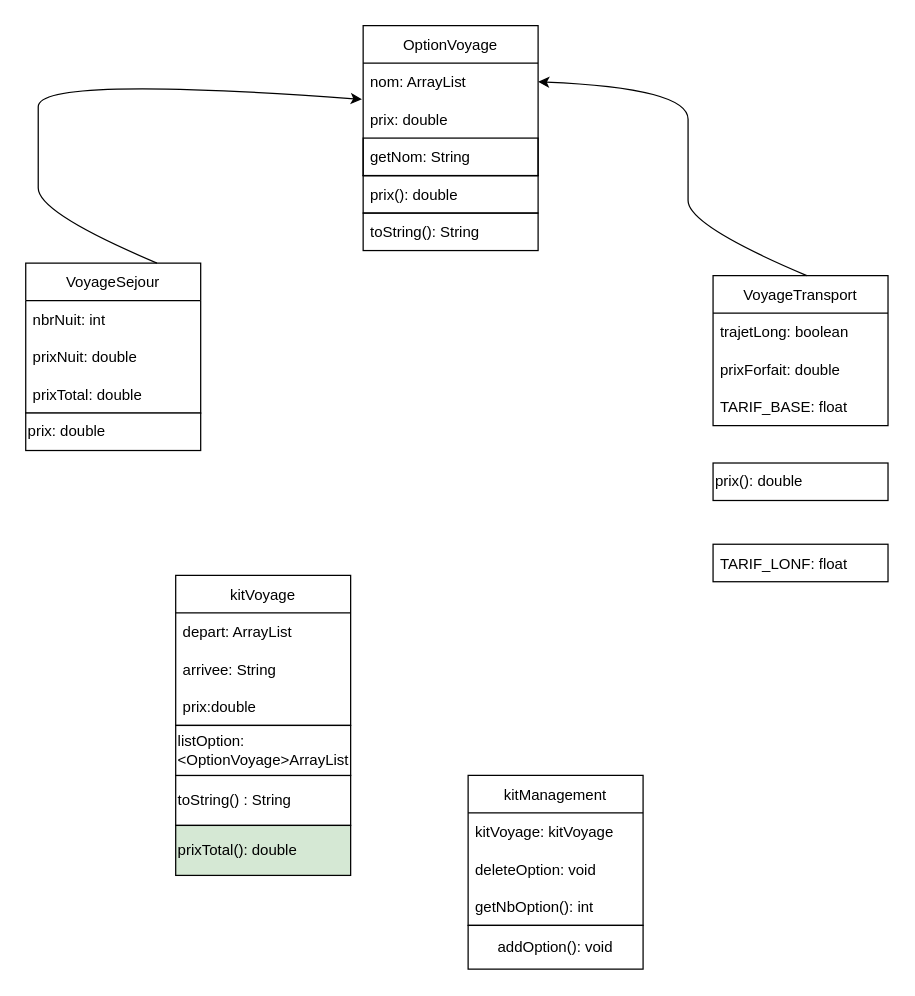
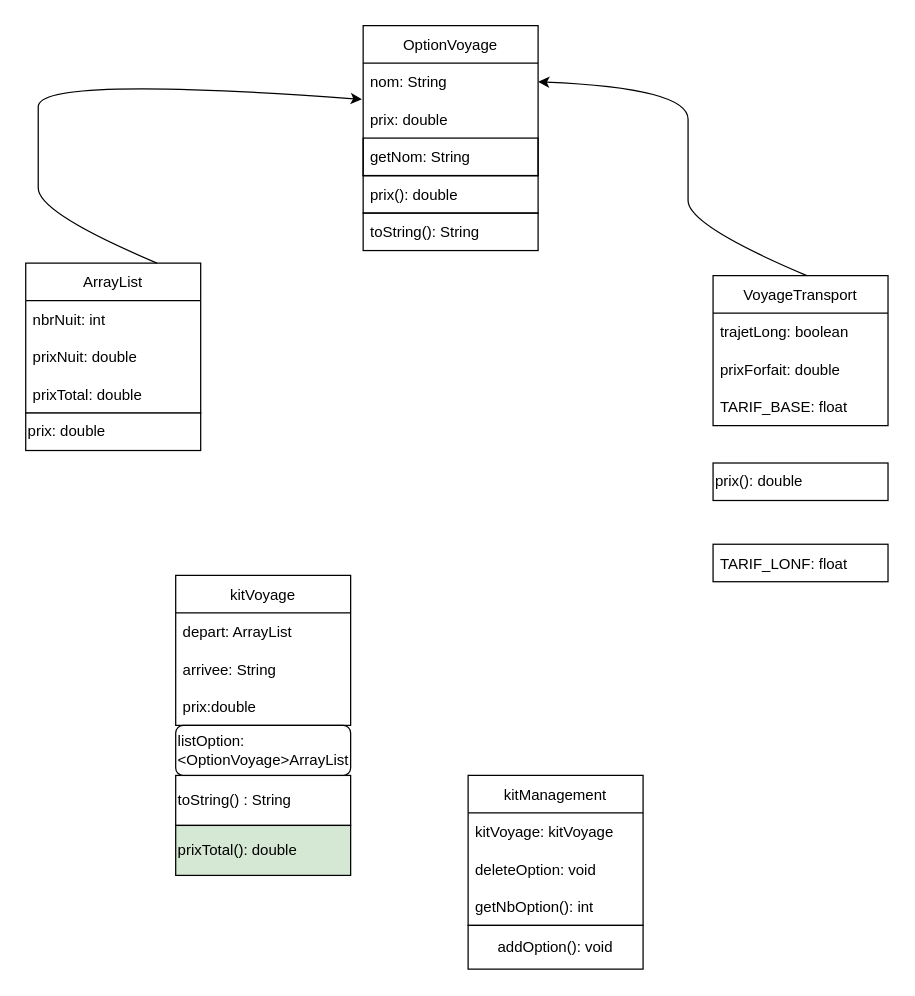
  <mxCell id="0" />
  <mxCell id="1" parent="0" />
- <mxCell id="2" value="VoyageSejour" style="swimlane;fontStyle=0;childLayout=stackLayout;horizontal=1;startSize=30;horizontalStack=0;resizeParent=1;resizeParentMax=0;resizeLast=0;collapsible=1;marginBottom=0;" vertex="1" parent="1"><mxGeometry x="20" y="210" width="140" height="120" as="geometry" /></mxCell>
+ <mxCell id="2" value="ArrayList" style="swimlane;fontStyle=0;childLayout=stackLayout;horizontal=1;startSize=30;horizontalStack=0;resizeParent=1;resizeParentMax=0;resizeLast=0;collapsible=1;marginBottom=0;" vertex="1" parent="1"><mxGeometry x="20" y="210" width="140" height="120" as="geometry" /></mxCell>
  <mxCell id="3" value="nbrNuit: int" style="text;strokeColor=none;fillColor=none;align=left;verticalAlign=middle;spacingLeft=4;spacingRight=4;overflow=hidden;points=[[0,0.5],[1,0.5]];portConstraint=eastwest;rotatable=0;" vertex="1" parent="2"><mxGeometry y="30" width="140" height="30" as="geometry" /></mxCell>
  <mxCell id="4" value="prixNuit: double" style="text;strokeColor=none;fillColor=none;align=left;verticalAlign=middle;spacingLeft=4;spacingRight=4;overflow=hidden;points=[[0,0.5],[1,0.5]];portConstraint=eastwest;rotatable=0;" vertex="1" parent="2"><mxGeometry y="60" width="140" height="30" as="geometry" /></mxCell>
  <mxCell id="5" value="prixTotal: double" style="text;strokeColor=none;fillColor=none;align=left;verticalAlign=middle;spacingLeft=4;spacingRight=4;overflow=hidden;points=[[0,0.5],[1,0.5]];portConstraint=eastwest;rotatable=0;" vertex="1" parent="2"><mxGeometry y="90" width="140" height="30" as="geometry" /></mxCell>
  <mxCell id="6" value="OptionVoyage" style="swimlane;fontStyle=0;childLayout=stackLayout;horizontal=1;startSize=30;horizontalStack=0;resizeParent=1;resizeParentMax=0;resizeLast=0;collapsible=1;marginBottom=0;" vertex="1" parent="1"><mxGeometry x="290" y="20" width="140" height="120" as="geometry" /></mxCell>
- <mxCell id="7" value="nom: ArrayList " style="text;strokeColor=none;fillColor=none;align=left;verticalAlign=middle;spacingLeft=4;spacingRight=4;overflow=hidden;points=[[0,0.5],[1,0.5]];portConstraint=eastwest;rotatable=0;" vertex="1" parent="6"><mxGeometry y="30" width="140" height="30" as="geometry" /></mxCell>
+ <mxCell id="7" value="nom: String " style="text;strokeColor=none;fillColor=none;align=left;verticalAlign=middle;spacingLeft=4;spacingRight=4;overflow=hidden;points=[[0,0.5],[1,0.5]];portConstraint=eastwest;rotatable=0;" vertex="1" parent="6"><mxGeometry y="30" width="140" height="30" as="geometry" /></mxCell>
  <mxCell id="8" value="prix: double" style="text;strokeColor=none;fillColor=none;align=left;verticalAlign=middle;spacingLeft=4;spacingRight=4;overflow=hidden;points=[[0,0.5],[1,0.5]];portConstraint=eastwest;rotatable=0;" vertex="1" parent="6"><mxGeometry y="60" width="140" height="30" as="geometry" /></mxCell>
  <mxCell id="9" value="getNom: String" style="text;strokeColor=#000000;fillColor=none;align=left;verticalAlign=middle;spacingLeft=4;spacingRight=4;overflow=hidden;points=[[0,0.5],[1,0.5]];portConstraint=eastwest;rotatable=0;" vertex="1" parent="6"><mxGeometry y="90" width="140" height="30" as="geometry" /></mxCell>
  <mxCell id="10" value="VoyageTransport" style="swimlane;fontStyle=0;childLayout=stackLayout;horizontal=1;startSize=30;horizontalStack=0;resizeParent=1;resizeParentMax=0;resizeLast=0;collapsible=1;marginBottom=0;" vertex="1" parent="1"><mxGeometry x="570" y="220" width="140" height="120" as="geometry" /></mxCell>
  <mxCell id="11" value="trajetLong: boolean" style="text;strokeColor=none;fillColor=none;align=left;verticalAlign=middle;spacingLeft=4;spacingRight=4;overflow=hidden;points=[[0,0.5],[1,0.5]];portConstraint=eastwest;rotatable=0;" vertex="1" parent="10"><mxGeometry y="30" width="140" height="30" as="geometry" /></mxCell>
  <mxCell id="12" value="prixForfait: double " style="text;strokeColor=none;fillColor=none;align=left;verticalAlign=middle;spacingLeft=4;spacingRight=4;overflow=hidden;points=[[0,0.5],[1,0.5]];portConstraint=eastwest;rotatable=0;" vertex="1" parent="10"><mxGeometry y="60" width="140" height="30" as="geometry" /></mxCell>
  <mxCell id="13" value="TARIF_BASE: float" style="text;strokeColor=none;fillColor=none;align=left;verticalAlign=middle;spacingLeft=4;spacingRight=4;overflow=hidden;points=[[0,0.5],[1,0.5]];portConstraint=eastwest;rotatable=0;" vertex="1" parent="10"><mxGeometry y="90" width="140" height="30" as="geometry" /></mxCell>
  <mxCell id="14" value="toString(): String" style="text;strokeColor=#000000;fillColor=none;align=left;verticalAlign=middle;spacingLeft=4;spacingRight=4;overflow=hidden;points=[[0,0.5],[1,0.5]];portConstraint=eastwest;rotatable=0;" vertex="1" parent="1"><mxGeometry x="290" y="170" width="140" height="30" as="geometry" /></mxCell>
  <mxCell id="15" value="prix(): double" style="text;strokeColor=#000000;fillColor=none;align=left;verticalAlign=middle;spacingLeft=4;spacingRight=4;overflow=hidden;points=[[0,0.5],[1,0.5]];portConstraint=eastwest;rotatable=0;" vertex="1" parent="1"><mxGeometry x="290" y="140" width="140" height="30" as="geometry" /></mxCell>
  <mxCell id="16" value="TARIF_LONF: float" style="text;strokeColor=#000000;fillColor=none;align=left;verticalAlign=middle;spacingLeft=4;spacingRight=4;overflow=hidden;points=[[0,0.5],[1,0.5]];portConstraint=eastwest;rotatable=0;" vertex="1" parent="1"><mxGeometry x="570" y="435" width="140" height="30" as="geometry" /></mxCell>
  <mxCell id="17" value="" style="curved=1;endArrow=classic;html=1;rounded=0;entryX=-0.007;entryY=-0.033;entryDx=0;entryDy=0;entryPerimeter=0;exitX=0.75;exitY=0;exitDx=0;exitDy=0;" edge="1" parent="1" source="2" target="8"><mxGeometry width="50" height="50" relative="1" as="geometry"><mxPoint x="180" y="150" as="sourcePoint" /><mxPoint x="230" y="100" as="targetPoint" /><Array as="points"><mxPoint x="30" y="170" /><mxPoint x="30" y="130" /><mxPoint x="30" y="140" /><mxPoint x="30" y="110" /><mxPoint x="30" y="60" /></Array></mxGeometry></mxCell>
  <mxCell id="18" value="" style="curved=1;endArrow=classic;html=1;rounded=0;entryX=1;entryY=0.5;entryDx=0;entryDy=0;exitX=0.75;exitY=0;exitDx=0;exitDy=0;" edge="1" parent="1" target="7"><mxGeometry width="50" height="50" relative="1" as="geometry"><mxPoint x="645" y="220" as="sourcePoint" /><mxPoint x="809.02" y="89.01" as="targetPoint" /><Array as="points"><mxPoint x="550" y="180" /><mxPoint x="550" y="140" /><mxPoint x="550" y="150" /><mxPoint x="550" y="120" /><mxPoint x="550" y="70" /></Array></mxGeometry></mxCell>
  <mxCell id="19" value="prix(): double" style="rounded=0;whiteSpace=wrap;html=1;strokeColor=#000000;align=left;" vertex="1" parent="1"><mxGeometry x="570" y="370" width="140" height="30" as="geometry" /></mxCell>
  <mxCell id="20" value="prix: double" style="rounded=0;whiteSpace=wrap;html=1;strokeColor=#000000;align=left;" vertex="1" parent="1"><mxGeometry x="20" y="330" width="140" height="30" as="geometry" /></mxCell>
  <mxCell id="21" value="" style="group" vertex="1" connectable="0" parent="1"><mxGeometry x="300" y="360" width="214" height="415" as="geometry" /></mxCell>
  <mxCell id="22" value="" style="group" vertex="1" connectable="0" parent="21"><mxGeometry x="-160" y="100" width="140" height="210" as="geometry" /></mxCell>
  <mxCell id="23" value="kitVoyage" style="swimlane;fontStyle=0;childLayout=stackLayout;horizontal=1;startSize=30;horizontalStack=0;resizeParent=1;resizeParentMax=0;resizeLast=0;collapsible=1;marginBottom=0;strokeColor=#000000;" vertex="1" parent="22"><mxGeometry width="140" height="120" as="geometry" /></mxCell>
  <mxCell id="24" value="depart: ArrayList" style="text;strokeColor=none;fillColor=none;align=left;verticalAlign=middle;spacingLeft=4;spacingRight=4;overflow=hidden;points=[[0,0.5],[1,0.5]];portConstraint=eastwest;rotatable=0;" vertex="1" parent="23"><mxGeometry y="30" width="140" height="30" as="geometry" /></mxCell>
  <mxCell id="25" value="arrivee: String" style="text;strokeColor=none;fillColor=none;align=left;verticalAlign=middle;spacingLeft=4;spacingRight=4;overflow=hidden;points=[[0,0.5],[1,0.5]];portConstraint=eastwest;rotatable=0;" vertex="1" parent="23"><mxGeometry y="60" width="140" height="30" as="geometry" /></mxCell>
  <mxCell id="26" value="prix:double" style="text;strokeColor=none;fillColor=none;align=left;verticalAlign=middle;spacingLeft=4;spacingRight=4;overflow=hidden;points=[[0,0.5],[1,0.5]];portConstraint=eastwest;rotatable=0;" vertex="1" parent="23"><mxGeometry y="90" width="140" height="30" as="geometry" /></mxCell>
  <mxCell id="27" value="toString() : String" style="rounded=0;whiteSpace=wrap;html=1;strokeColor=#000000;align=left;" vertex="1" parent="22"><mxGeometry y="160" width="140" height="40" as="geometry" /></mxCell>
- <mxCell id="28" value="listOption: &amp;lt;OptionVoyage&amp;gt;ArrayList" style="rounded=0;whiteSpace=wrap;html=1;strokeColor=#000000;align=left;" vertex="1" parent="22"><mxGeometry y="120" width="140" height="40" as="geometry" /></mxCell>
+ <mxCell id="28" value="listOption: &amp;lt;OptionVoyage&amp;gt;ArrayList" style="whiteSpace=wrap;html=1;strokeColor=#000000;align=left;rounded=1;" vertex="1" parent="22"><mxGeometry y="120" width="140" height="40" as="geometry" /></mxCell>
  <mxCell id="29" value="" style="group" vertex="1" connectable="0" parent="21"><mxGeometry x="74" y="260" width="140" height="155" as="geometry" /></mxCell>
  <mxCell id="30" value="kitManagement" style="swimlane;fontStyle=0;childLayout=stackLayout;horizontal=1;startSize=30;horizontalStack=0;resizeParent=1;resizeParentMax=0;resizeLast=0;collapsible=1;marginBottom=0;strokeColor=#000000;" vertex="1" parent="29"><mxGeometry width="140" height="120" as="geometry" /></mxCell>
  <mxCell id="31" value="kitVoyage: kitVoyage" style="text;strokeColor=none;fillColor=none;align=left;verticalAlign=middle;spacingLeft=4;spacingRight=4;overflow=hidden;points=[[0,0.5],[1,0.5]];portConstraint=eastwest;rotatable=0;" vertex="1" parent="30"><mxGeometry y="30" width="140" height="30" as="geometry" /></mxCell>
  <mxCell id="32" value="deleteOption: void" style="text;strokeColor=none;fillColor=none;align=left;verticalAlign=middle;spacingLeft=4;spacingRight=4;overflow=hidden;points=[[0,0.5],[1,0.5]];portConstraint=eastwest;rotatable=0;" vertex="1" parent="30"><mxGeometry y="60" width="140" height="30" as="geometry" /></mxCell>
  <mxCell id="33" value="getNbOption(): int" style="text;strokeColor=none;fillColor=none;align=left;verticalAlign=middle;spacingLeft=4;spacingRight=4;overflow=hidden;points=[[0,0.5],[1,0.5]];portConstraint=eastwest;rotatable=0;" vertex="1" parent="30"><mxGeometry y="90" width="140" height="30" as="geometry" /></mxCell>
  <mxCell id="34" value="&lt;div style=&quot;text-align: right;&quot;&gt;&lt;span style=&quot;background-color: initial;&quot;&gt;addOption(): void&lt;/span&gt;&lt;/div&gt;" style="rounded=0;whiteSpace=wrap;html=1;strokeColor=#000000;" vertex="1" parent="29"><mxGeometry y="120" width="140" height="35" as="geometry" /></mxCell>
  <mxCell id="35" value="prixTotal(): double" style="rounded=0;whiteSpace=wrap;html=1;strokeColor=#000000;align=left;fillColor=#d5e8d4;" vertex="1" parent="1"><mxGeometry x="140" y="660" width="140" height="40" as="geometry" /></mxCell>
